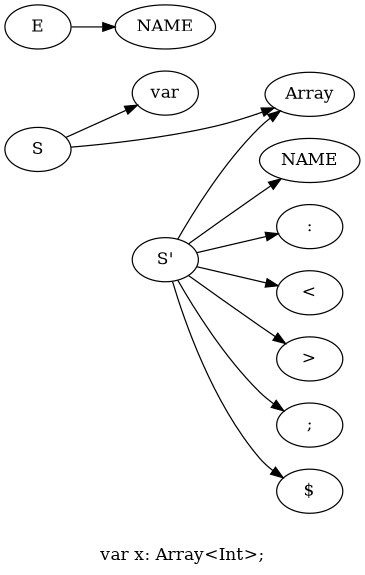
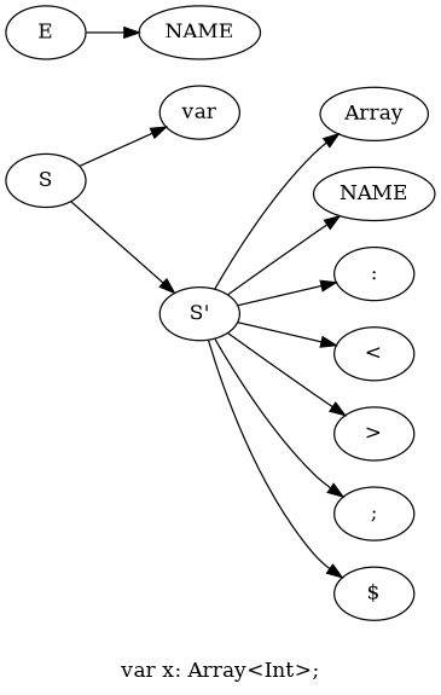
  digraph {
    label="var x: Array<Int>;"
    rankdir=LR
    n1 [label=S]
    n2 [label=var]
    n3 [label="S'"]
    n4 [label=NAME]
    n5 [label=":"]
    n6 [label=Array]
    n7 [label="<"]
    n8 [label=">"]
    n9 [label=";"]
    n10 [label="$"]
    n11 [label=E]
    n12 [label=NAME]
    n1 -> n2
-   n1 -> n6
+   n1 -> n3
    n3 -> n4
    n3 -> n5
    n3 -> n6
    n3 -> n7
    n3 -> n8
    n3 -> n9
    n3 -> n10
    n11 -> n12
  }
